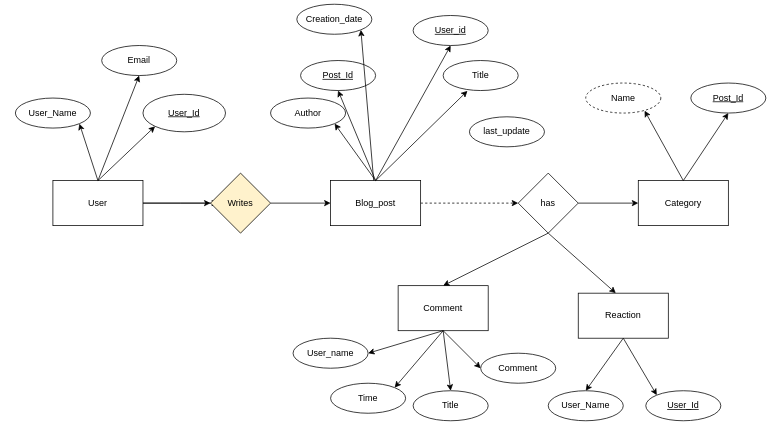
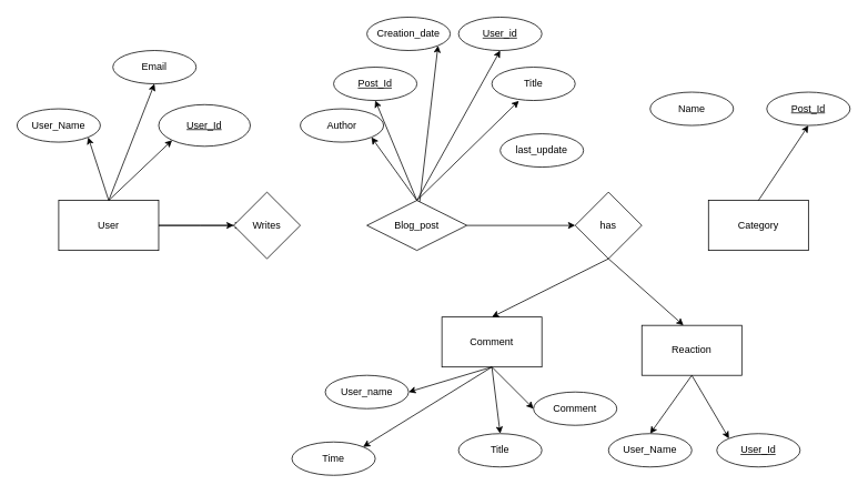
  <mxCell id="0" />
  <mxCell id="1" parent="0" />
  <mxCell id="2" value="" style="edgeStyle=orthogonalEdgeStyle;rounded=0;orthogonalLoop=1;jettySize=auto;html=1;" edge="1" parent="1" source="4"><mxGeometry relative="1" as="geometry"><mxPoint x="290" y="270" as="targetPoint" /></mxGeometry></mxCell>
  <mxCell id="3" value="" style="edgeStyle=orthogonalEdgeStyle;rounded=0;orthogonalLoop=1;jettySize=auto;html=1;" edge="1" parent="1" source="4" target="6"><mxGeometry relative="1" as="geometry" /></mxCell>
  <mxCell id="4" value="User" style="rounded=0;whiteSpace=wrap;html=1;" vertex="1" parent="1"><mxGeometry x="70" y="240" width="120" height="60" as="geometry" /></mxCell>
- <mxCell id="5" value="" style="edgeStyle=orthogonalEdgeStyle;rounded=0;orthogonalLoop=1;jettySize=auto;html=1;" edge="1" parent="1" source="6" target="8"><mxGeometry relative="1" as="geometry" /></mxCell>
- <mxCell id="6" value="Writes" style="rhombus;whiteSpace=wrap;html=1;rounded=0;fillColor=#fff2cc;" vertex="1" parent="1"><mxGeometry x="280" y="230" width="80" height="80" as="geometry" /></mxCell>
- <mxCell id="7" value="" style="edgeStyle=orthogonalEdgeStyle;rounded=0;orthogonalLoop=1;jettySize=auto;html=1;dashed=1;" edge="1" parent="1" source="8" target="10"><mxGeometry relative="1" as="geometry" /></mxCell>
- <mxCell id="8" value="Blog_post" style="whiteSpace=wrap;html=1;rounded=0;" vertex="1" parent="1"><mxGeometry x="440" y="240" width="120" height="60" as="geometry" /></mxCell>
- <mxCell id="9" value="" style="edgeStyle=orthogonalEdgeStyle;rounded=0;orthogonalLoop=1;jettySize=auto;html=1;" edge="1" parent="1" source="10" target="11"><mxGeometry relative="1" as="geometry" /></mxCell>
+ <mxCell id="6" value="Writes" style="rhombus;whiteSpace=wrap;html=1;rounded=0;" vertex="1" parent="1"><mxGeometry x="280" y="230" width="80" height="80" as="geometry" /></mxCell>
+ <mxCell id="7" value="" style="edgeStyle=orthogonalEdgeStyle;rounded=0;orthogonalLoop=1;jettySize=auto;html=1;" edge="1" parent="1" source="8" target="10"><mxGeometry relative="1" as="geometry" /></mxCell>
+ <mxCell id="8" value="Blog_post" style="rhombus;whiteSpace=wrap;html=1;" vertex="1" parent="1"><mxGeometry x="440" y="240" width="120" height="60" as="geometry" /></mxCell>
  <mxCell id="10" value="has" style="rhombus;whiteSpace=wrap;html=1;rounded=0;" vertex="1" parent="1"><mxGeometry x="690" y="230" width="80" height="80" as="geometry" /></mxCell>
  <mxCell id="11" value="Category" style="whiteSpace=wrap;html=1;rounded=0;" vertex="1" parent="1"><mxGeometry x="850" y="240" width="120" height="60" as="geometry" /></mxCell>
  <mxCell id="12" value="Comment" style="whiteSpace=wrap;html=1;rounded=0;" vertex="1" parent="1"><mxGeometry x="530" y="380" width="120" height="60" as="geometry" /></mxCell>
  <mxCell id="13" value="Reaction" style="rounded=0;whiteSpace=wrap;html=1;" vertex="1" parent="1"><mxGeometry x="770" y="390" width="120" height="60" as="geometry" /></mxCell>
  <mxCell id="14" value="" style="endArrow=classic;html=1;rounded=0;entryX=0.417;entryY=0;entryDx=0;entryDy=0;entryPerimeter=0;" edge="1" parent="1" target="13"><mxGeometry width="50" height="50" relative="1" as="geometry"><mxPoint x="730" y="310" as="sourcePoint" /><mxPoint x="787.2" y="430" as="targetPoint" /><Array as="points" /></mxGeometry></mxCell>
  <mxCell id="15" value="User_Name" style="ellipse;whiteSpace=wrap;html=1;align=center;" vertex="1" parent="1"><mxGeometry x="20" y="130" width="100" height="40" as="geometry" /></mxCell>
  <mxCell id="16" value="Email" style="ellipse;whiteSpace=wrap;html=1;align=center;" vertex="1" parent="1"><mxGeometry x="135" y="60" width="100" height="40" as="geometry" /></mxCell>
  <mxCell id="17" value="Post_Id" style="ellipse;whiteSpace=wrap;html=1;align=center;fontStyle=4" vertex="1" parent="1"><mxGeometry x="400" y="80" width="100" height="40" as="geometry" /></mxCell>
  <mxCell id="18" value="Author" style="ellipse;whiteSpace=wrap;html=1;align=center;" vertex="1" parent="1"><mxGeometry x="360" y="130" width="100" height="40" as="geometry" /></mxCell>
  <mxCell id="19" value="&lt;u&gt;User_Id&lt;/u&gt;" style="ellipse;whiteSpace=wrap;html=1;align=center;" vertex="1" parent="1"><mxGeometry x="190" y="125" width="110" height="50" as="geometry" /></mxCell>
- <mxCell id="20" value="Creation_date" style="ellipse;whiteSpace=wrap;html=1;align=center;" vertex="1" parent="1"><mxGeometry x="395" y="5" width="100" height="40" as="geometry" /></mxCell>
+ <mxCell id="20" value="Creation_date" style="ellipse;whiteSpace=wrap;html=1;align=center;" vertex="1" parent="1"><mxGeometry x="440" y="20" width="100" height="40" as="geometry" /></mxCell>
  <mxCell id="21" value="User_id" style="ellipse;whiteSpace=wrap;html=1;align=center;fontStyle=4" vertex="1" parent="1"><mxGeometry x="550" y="20" width="100" height="40" as="geometry" /></mxCell>
- <mxCell id="22" value="last_update" style="ellipse;whiteSpace=wrap;html=1;align=center;" vertex="1" parent="1"><mxGeometry x="625" y="155" width="100" height="40" as="geometry" /></mxCell>
+ <mxCell id="22" value="last_update" style="ellipse;whiteSpace=wrap;html=1;align=center;" vertex="1" parent="1"><mxGeometry x="600" y="160" width="100" height="40" as="geometry" /></mxCell>
  <mxCell id="23" value="Title" style="ellipse;whiteSpace=wrap;html=1;align=center;" vertex="1" parent="1"><mxGeometry x="590" y="80" width="100" height="40" as="geometry" /></mxCell>
- <mxCell id="24" value="Name" style="ellipse;whiteSpace=wrap;html=1;align=center;dashed=1;" vertex="1" parent="1"><mxGeometry x="780" y="110" width="100" height="40" as="geometry" /></mxCell>
+ <mxCell id="24" value="Name" style="ellipse;whiteSpace=wrap;html=1;align=center;" vertex="1" parent="1"><mxGeometry x="780" y="110" width="100" height="40" as="geometry" /></mxCell>
  <mxCell id="25" value="&lt;u&gt;Post_Id&lt;/u&gt;" style="ellipse;whiteSpace=wrap;html=1;align=center;" vertex="1" parent="1"><mxGeometry x="920" y="110" width="100" height="40" as="geometry" /></mxCell>
  <mxCell id="26" value="User_name" style="ellipse;whiteSpace=wrap;html=1;align=center;" vertex="1" parent="1"><mxGeometry x="390" y="450" width="100" height="40" as="geometry" /></mxCell>
- <mxCell id="27" value="Time" style="ellipse;whiteSpace=wrap;html=1;align=center;" vertex="1" parent="1"><mxGeometry x="440" y="510" width="100" height="40" as="geometry" /></mxCell>
+ <mxCell id="27" value="Time" style="ellipse;whiteSpace=wrap;html=1;align=center;" vertex="1" parent="1"><mxGeometry x="350" y="530" width="100" height="40" as="geometry" /></mxCell>
  <mxCell id="28" value="Title" style="ellipse;whiteSpace=wrap;html=1;align=center;" vertex="1" parent="1"><mxGeometry x="550" y="520" width="100" height="40" as="geometry" /></mxCell>
  <mxCell id="29" value="Comment" style="ellipse;whiteSpace=wrap;html=1;align=center;" vertex="1" parent="1"><mxGeometry x="640" y="470" width="100" height="40" as="geometry" /></mxCell>
  <mxCell id="30" value="User_Name" style="ellipse;whiteSpace=wrap;html=1;align=center;" vertex="1" parent="1"><mxGeometry x="730" y="520" width="100" height="40" as="geometry" /></mxCell>
  <mxCell id="31" value="User_Id" style="ellipse;whiteSpace=wrap;html=1;align=center;fontStyle=4" vertex="1" parent="1"><mxGeometry x="860" y="520" width="100" height="40" as="geometry" /></mxCell>
  <mxCell id="32" value="" style="endArrow=classic;html=1;rounded=0;exitX=0.5;exitY=0;exitDx=0;exitDy=0;entryX=1;entryY=1;entryDx=0;entryDy=0;" edge="1" parent="1" source="8" target="18"><mxGeometry width="50" height="50" relative="1" as="geometry"><mxPoint x="460" y="240" as="sourcePoint" /><mxPoint x="510" y="190" as="targetPoint" /></mxGeometry></mxCell>
  <mxCell id="33" value="" style="endArrow=classic;html=1;rounded=0;exitX=0.5;exitY=0;exitDx=0;exitDy=0;entryX=0.5;entryY=1;entryDx=0;entryDy=0;" edge="1" parent="1" source="8" target="17"><mxGeometry width="50" height="50" relative="1" as="geometry"><mxPoint x="460" y="240" as="sourcePoint" /><mxPoint x="510" y="190" as="targetPoint" /></mxGeometry></mxCell>
  <mxCell id="34" value="" style="endArrow=classic;html=1;rounded=0;entryX=0.324;entryY=1.01;entryDx=0;entryDy=0;entryPerimeter=0;exitX=0.5;exitY=0;exitDx=0;exitDy=0;" edge="1" parent="1" source="8" target="23"><mxGeometry width="50" height="50" relative="1" as="geometry"><mxPoint x="510" y="240" as="sourcePoint" /><mxPoint x="560" y="190" as="targetPoint" /></mxGeometry></mxCell>
  <mxCell id="35" value="" style="endArrow=classic;html=1;rounded=0;entryX=0.5;entryY=1;entryDx=0;entryDy=0;exitX=0.5;exitY=0;exitDx=0;exitDy=0;" edge="1" parent="1" source="8" target="21"><mxGeometry width="50" height="50" relative="1" as="geometry"><mxPoint x="510" y="200" as="sourcePoint" /><mxPoint x="560" y="150" as="targetPoint" /></mxGeometry></mxCell>
  <mxCell id="36" value="" style="endArrow=classic;html=1;rounded=0;entryX=1;entryY=1;entryDx=0;entryDy=0;" edge="1" parent="1" source="8" target="20"><mxGeometry width="50" height="50" relative="1" as="geometry"><mxPoint x="490" y="180" as="sourcePoint" /><mxPoint x="540" y="130" as="targetPoint" /></mxGeometry></mxCell>
  <mxCell id="37" value="" style="endArrow=classic;html=1;rounded=0;entryX=0;entryY=1;entryDx=0;entryDy=0;exitX=0.5;exitY=0;exitDx=0;exitDy=0;" edge="1" parent="1" source="4" target="19"><mxGeometry width="50" height="50" relative="1" as="geometry"><mxPoint x="150" y="240" as="sourcePoint" /><mxPoint x="200" y="190" as="targetPoint" /></mxGeometry></mxCell>
  <mxCell id="38" value="" style="endArrow=classic;html=1;rounded=0;entryX=0.5;entryY=0;entryDx=0;entryDy=0;exitX=0.5;exitY=1;exitDx=0;exitDy=0;" edge="1" parent="1" source="10" target="12"><mxGeometry width="50" height="50" relative="1" as="geometry"><mxPoint x="660" y="380" as="sourcePoint" /><mxPoint x="710" y="330" as="targetPoint" /></mxGeometry></mxCell>
  <mxCell id="39" value="" style="endArrow=classic;html=1;rounded=0;entryX=0.5;entryY=1;entryDx=0;entryDy=0;" edge="1" parent="1" target="16"><mxGeometry width="50" height="50" relative="1" as="geometry"><mxPoint x="130" y="240" as="sourcePoint" /><mxPoint x="170" y="190" as="targetPoint" /></mxGeometry></mxCell>
  <mxCell id="40" value="" style="endArrow=classic;html=1;rounded=0;entryX=0.5;entryY=1;entryDx=0;entryDy=0;exitX=0.5;exitY=0;exitDx=0;exitDy=0;" edge="1" parent="1" source="11" target="25"><mxGeometry width="50" height="50" relative="1" as="geometry"><mxPoint x="900" y="240" as="sourcePoint" /><mxPoint x="950" y="190" as="targetPoint" /></mxGeometry></mxCell>
- <mxCell id="41" value="" style="endArrow=classic;html=1;rounded=0;entryX=0.784;entryY=0.92;entryDx=0;entryDy=0;entryPerimeter=0;exitX=0.5;exitY=0;exitDx=0;exitDy=0;" edge="1" parent="1" source="11" target="24"><mxGeometry width="50" height="50" relative="1" as="geometry"><mxPoint x="900" y="240" as="sourcePoint" /><mxPoint x="870" y="180" as="targetPoint" /></mxGeometry></mxCell>
  <mxCell id="42" value="" style="endArrow=classic;html=1;rounded=0;exitX=0.5;exitY=1;exitDx=0;exitDy=0;entryX=0.5;entryY=0;entryDx=0;entryDy=0;" edge="1" parent="1" source="12" target="28"><mxGeometry width="50" height="50" relative="1" as="geometry"><mxPoint x="580" y="450" as="sourcePoint" /><mxPoint x="600" y="460" as="targetPoint" /></mxGeometry></mxCell>
  <mxCell id="43" value="" style="endArrow=classic;html=1;rounded=0;entryX=1;entryY=0.5;entryDx=0;entryDy=0;exitX=0.5;exitY=1;exitDx=0;exitDy=0;" edge="1" parent="1" source="12" target="26"><mxGeometry width="50" height="50" relative="1" as="geometry"><mxPoint x="310" y="480" as="sourcePoint" /><mxPoint x="360" y="430" as="targetPoint" /></mxGeometry></mxCell>
  <mxCell id="44" value="" style="endArrow=classic;html=1;rounded=0;entryX=1;entryY=0;entryDx=0;entryDy=0;" edge="1" parent="1" target="27"><mxGeometry width="50" height="50" relative="1" as="geometry"><mxPoint x="590" y="440" as="sourcePoint" /><mxPoint x="420" y="530" as="targetPoint" /></mxGeometry></mxCell>
  <mxCell id="45" value="" style="endArrow=classic;html=1;rounded=0;entryX=0.5;entryY=0;entryDx=0;entryDy=0;exitX=0.5;exitY=1;exitDx=0;exitDy=0;" edge="1" parent="1" source="13" target="30"><mxGeometry width="50" height="50" relative="1" as="geometry"><mxPoint x="440" y="670" as="sourcePoint" /><mxPoint x="490" y="620" as="targetPoint" /></mxGeometry></mxCell>
  <mxCell id="46" value="" style="endArrow=classic;html=1;rounded=0;exitX=0.5;exitY=1;exitDx=0;exitDy=0;entryX=0;entryY=0.5;entryDx=0;entryDy=0;" edge="1" parent="1" source="12" target="29"><mxGeometry width="50" height="50" relative="1" as="geometry"><mxPoint x="560" y="680" as="sourcePoint" /><mxPoint x="610" y="630" as="targetPoint" /></mxGeometry></mxCell>
  <mxCell id="47" value="" style="endArrow=classic;html=1;rounded=0;exitX=0.5;exitY=1;exitDx=0;exitDy=0;entryX=0;entryY=0;entryDx=0;entryDy=0;" edge="1" parent="1" source="13" target="31"><mxGeometry width="50" height="50" relative="1" as="geometry"><mxPoint x="810" y="650" as="sourcePoint" /><mxPoint x="860" y="600" as="targetPoint" /></mxGeometry></mxCell>
  <mxCell id="48" value="" style="endArrow=classic;html=1;rounded=0;exitX=0.5;exitY=0;exitDx=0;exitDy=0;entryX=1;entryY=1;entryDx=0;entryDy=0;" edge="1" parent="1" source="4" target="15"><mxGeometry width="50" height="50" relative="1" as="geometry"><mxPoint x="120" y="370" as="sourcePoint" /><mxPoint x="170" y="320" as="targetPoint" /></mxGeometry></mxCell>
